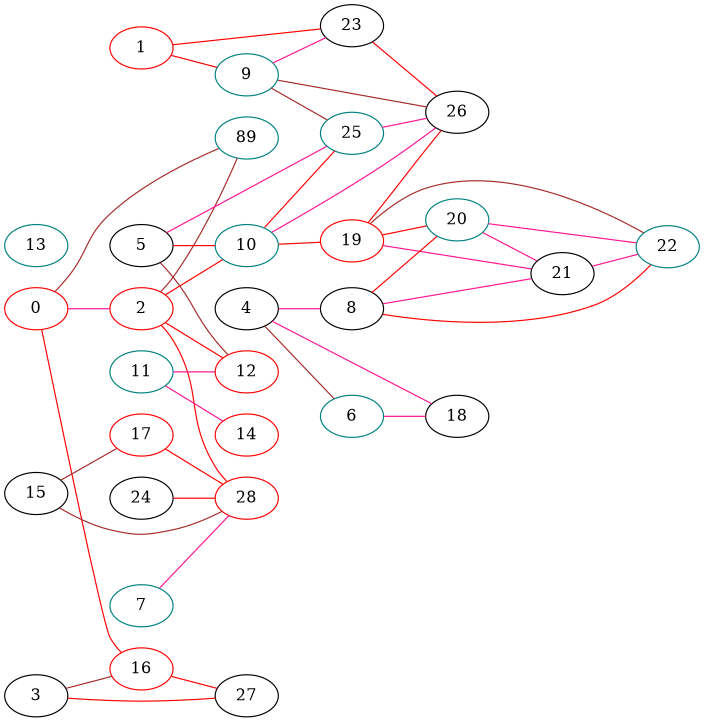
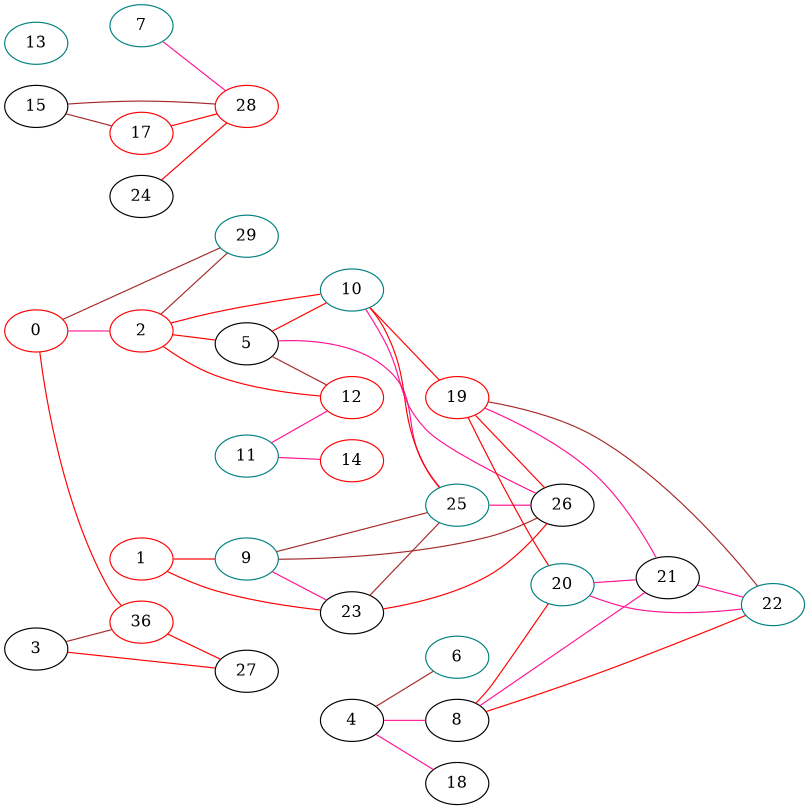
  graph {
    rankdir=LR
    node [color=black]
    edge [color=red]
    n1 [color=red label=0]
    n2 [color=red label=2]
-   n3 [color=red label=16]
-   n4 [color=teal label=89]
+   n3 [color=red label=36]
+   n4 [color=teal label=29]
    n5 [label=5]
    n6 [color=teal label=10]
    n7 [color=red label=12]
    n8 [label=27]
    n9 [color=red label=1]
    n10 [color=teal label=9]
    n11 [label=23]
    n12 [color=teal label=25]
    n13 [label=26]
    n14 [color=red label=19]
    n15 [label=3]
    n16 [label=4]
    n17 [color=teal label=6]
    n18 [label=8]
    n19 [label=18]
    n20 [color=teal label=20]
    n21 [label=21]
    n22 [color=teal label=22]
    n23 [color=teal label=7]
    n24 [color=red label=28]
    n25 [color=teal label=11]
    n26 [color=red label=14]
    n27 [color=teal label=13]
    n28 [label=15]
    n29 [color=red label=17]
    n30 [label=24]
    n1 -- n2 [color=deeppink]
    n1 -- n3
    n1 -- n4 [color=brown]
    n2 -- n4 [color=brown]
-   n2 -- n24
+   n2 -- n5
    n2 -- n6
    n2 -- n7
    n3 -- n8
    n5 -- n6
    n5 -- n7 [color=brown]
    n5 -- n12 [color=deeppink]
    n6 -- n12
    n6 -- n13 [color=deeppink]
    n6 -- n14
    n9 -- n10
    n9 -- n11
    n10 -- n11 [color=deeppink]
    n10 -- n12 [color=brown]
    n10 -- n13 [color=brown]
+   n11 -- n12 [color=brown]
    n11 -- n13
    n12 -- n13 [color=deeppink]
    n14 -- n13
    n14 -- n20
    n14 -- n21 [color=deeppink]
    n14 -- n22 [color=brown]
    n15 -- n3 [color=brown]
    n15 -- n8
    n16 -- n17 [color=brown]
    n16 -- n18 [color=deeppink]
    n16 -- n19 [color=deeppink]
-   n17 -- n19 [color=deeppink]
    n18 -- n20
    n18 -- n21 [color=deeppink]
    n18 -- n22
    n20 -- n21 [color=deeppink]
    n20 -- n22 [color=deeppink]
    n21 -- n22 [color=deeppink]
    n23 -- n24 [color=deeppink]
    n25 -- n7 [color=deeppink]
    n25 -- n26 [color=deeppink]
    n28 -- n24 [color=brown]
    n28 -- n29 [color=brown]
    n29 -- n24
    n30 -- n24
  }
